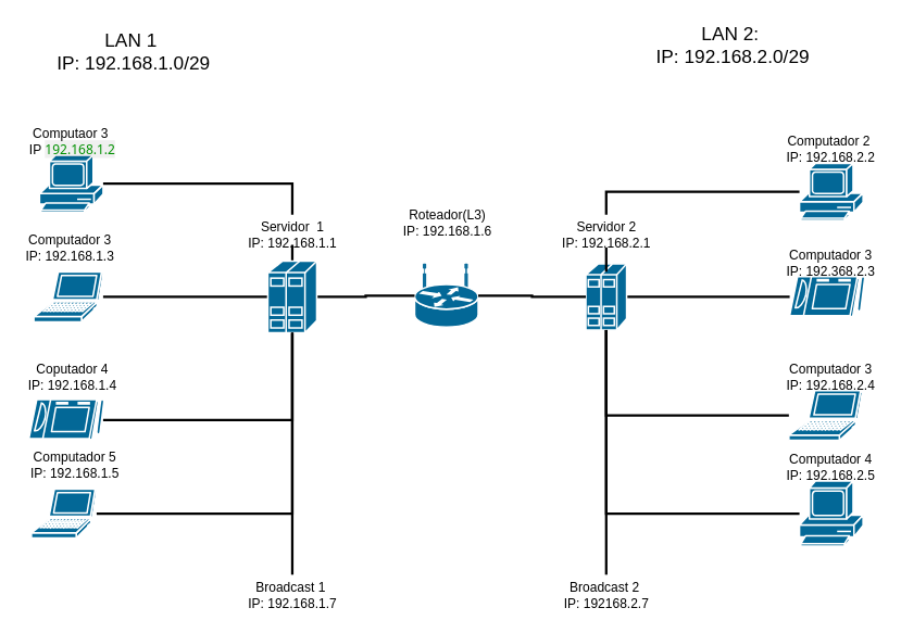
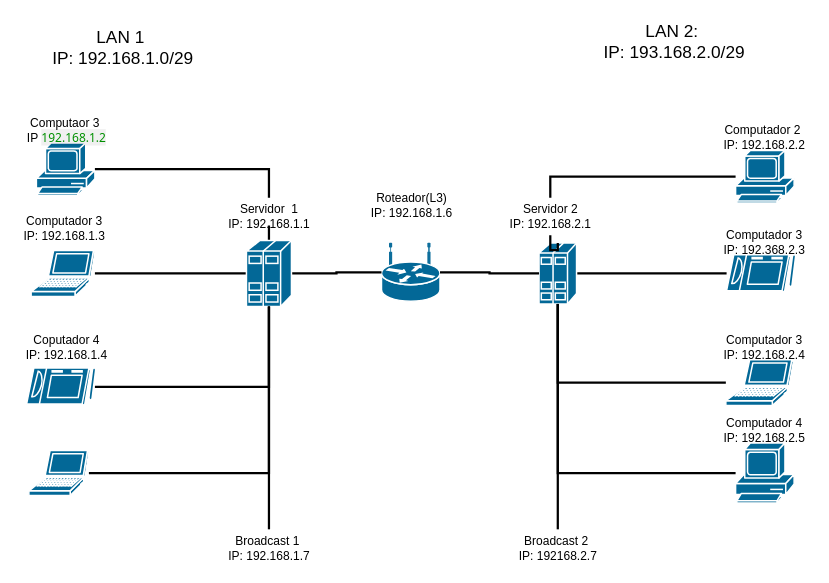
  <mxCell id="0" />
  <mxCell id="1" parent="0" />
  <mxCell id="2" value="" style="shape=mxgraph.cisco.computers_and_peripherals.laptop;sketch=0;html=1;pointerEvents=1;dashed=0;fillColor=#036897;strokeColor=#ffffff;strokeWidth=2;verticalLabelPosition=bottom;verticalAlign=top;align=center;outlineConnect=0;" parent="1" vertex="1"><mxGeometry x="38" y="600" width="80" height="60" as="geometry" /></mxCell>
  <mxCell id="3" style="edgeStyle=orthogonalEdgeStyle;rounded=0;orthogonalLoop=1;jettySize=auto;html=1;strokeWidth=3;endArrow=none;endFill=0;" edge="1" parent="1" source="4" target="15"><mxGeometry relative="1" as="geometry" /></mxCell>
  <mxCell id="4" value="" style="shape=mxgraph.cisco.computers_and_peripherals.laptop;sketch=0;html=1;pointerEvents=1;dashed=0;fillColor=#036897;strokeColor=#ffffff;strokeWidth=2;verticalLabelPosition=bottom;verticalAlign=top;align=center;outlineConnect=0;" parent="1" vertex="1"><mxGeometry x="41" y="333.5" width="85" height="61" as="geometry" /></mxCell>
  <mxCell id="5" value="" style="shape=mxgraph.cisco.computers_and_peripherals.tablet;sketch=0;html=1;pointerEvents=1;dashed=0;fillColor=#036897;strokeColor=#ffffff;strokeWidth=2;verticalLabelPosition=bottom;verticalAlign=top;align=center;outlineConnect=0;" parent="1" vertex="1"><mxGeometry x="35" y="490" width="91" height="50" as="geometry" /></mxCell>
  <mxCell id="6" style="edgeStyle=orthogonalEdgeStyle;rounded=0;orthogonalLoop=1;jettySize=auto;html=1;strokeWidth=3;endArrow=none;endFill=0;" edge="1" parent="1" source="7" target="16"><mxGeometry relative="1" as="geometry" /></mxCell>
  <mxCell id="7" value="" style="shape=mxgraph.cisco.computers_and_peripherals.tablet;sketch=0;html=1;pointerEvents=1;dashed=0;fillColor=#036897;strokeColor=#ffffff;strokeWidth=2;verticalLabelPosition=bottom;verticalAlign=top;align=center;outlineConnect=0;" parent="1" vertex="1"><mxGeometry x="968" y="339" width="91" height="50" as="geometry" /></mxCell>
  <mxCell id="8" value="" style="shape=mxgraph.cisco.computers_and_peripherals.pc;sketch=0;html=1;pointerEvents=1;dashed=0;fillColor=#036897;strokeColor=#ffffff;strokeWidth=2;verticalLabelPosition=bottom;verticalAlign=top;align=center;outlineConnect=0;" parent="1" vertex="1"><mxGeometry x="980" y="200" width="78" height="70" as="geometry" /></mxCell>
  <mxCell id="9" value="" style="shape=mxgraph.cisco.computers_and_peripherals.pc;sketch=0;html=1;pointerEvents=1;dashed=0;fillColor=#036897;strokeColor=#ffffff;strokeWidth=2;verticalLabelPosition=bottom;verticalAlign=top;align=center;outlineConnect=0;" parent="1" vertex="1"><mxGeometry x="980" y="590" width="78" height="80" as="geometry" /></mxCell>
  <mxCell id="10" style="edgeStyle=orthogonalEdgeStyle;rounded=0;orthogonalLoop=1;jettySize=auto;html=1;strokeWidth=3;endArrow=none;endFill=0;" edge="1" parent="1" source="36" target="15"><mxGeometry relative="1" as="geometry" /></mxCell>
  <mxCell id="11" value="" style="shape=mxgraph.cisco.computers_and_peripherals.pc;sketch=0;html=1;pointerEvents=1;dashed=0;fillColor=#036897;strokeColor=#ffffff;strokeWidth=2;verticalLabelPosition=bottom;verticalAlign=top;align=center;outlineConnect=0;" parent="1" vertex="1"><mxGeometry x="48" y="190" width="78" height="70" as="geometry" /></mxCell>
  <mxCell id="12" value="" style="shape=mxgraph.cisco.computers_and_peripherals.laptop;sketch=0;html=1;pointerEvents=1;dashed=0;fillColor=#036897;strokeColor=#ffffff;strokeWidth=2;verticalLabelPosition=bottom;verticalAlign=top;align=center;outlineConnect=0;" parent="1" vertex="1"><mxGeometry x="967" y="479" width="90" height="61" as="geometry" /></mxCell>
  <mxCell id="13" value="" style="shape=mxgraph.cisco.routers.wireless_router;sketch=0;html=1;pointerEvents=1;dashed=0;fillColor=#036897;strokeColor=#ffffff;strokeWidth=2;verticalLabelPosition=bottom;verticalAlign=top;align=center;outlineConnect=0;" vertex="1" parent="1"><mxGeometry x="508" y="324" width="78" height="77" as="geometry" /></mxCell>
  <mxCell id="14" style="edgeStyle=orthogonalEdgeStyle;rounded=0;orthogonalLoop=1;jettySize=auto;html=1;strokeWidth=3;endArrow=none;endFill=0;" edge="1" parent="1" source="15" target="13"><mxGeometry relative="1" as="geometry" /></mxCell>
  <mxCell id="15" value="" style="shape=mxgraph.cisco.servers.standard_host;sketch=0;html=1;pointerEvents=1;dashed=0;fillColor=#036897;strokeColor=#ffffff;strokeWidth=2;verticalLabelPosition=bottom;verticalAlign=top;align=center;outlineConnect=0;" vertex="1" parent="1"><mxGeometry x="328" y="320" width="60" height="88" as="geometry" /></mxCell>
  <mxCell id="16" value="" style="shape=mxgraph.cisco.servers.standard_host;sketch=0;html=1;pointerEvents=1;dashed=0;fillColor=#036897;strokeColor=#ffffff;strokeWidth=2;verticalLabelPosition=bottom;verticalAlign=top;align=center;outlineConnect=0;" vertex="1" parent="1"><mxGeometry x="718" y="323.5" width="50" height="81" as="geometry" /></mxCell>
  <mxCell id="17" style="edgeStyle=orthogonalEdgeStyle;rounded=0;orthogonalLoop=1;jettySize=auto;html=1;entryX=0.5;entryY=1;entryDx=0;entryDy=0;entryPerimeter=0;strokeWidth=3;endArrow=none;endFill=0;" edge="1" parent="1" source="5" target="15"><mxGeometry relative="1" as="geometry" /></mxCell>
  <mxCell id="18" style="edgeStyle=orthogonalEdgeStyle;rounded=0;orthogonalLoop=1;jettySize=auto;html=1;entryX=0.5;entryY=1;entryDx=0;entryDy=0;entryPerimeter=0;strokeWidth=3;endArrow=none;endFill=0;" edge="1" parent="1" source="2" target="15"><mxGeometry relative="1" as="geometry" /></mxCell>
  <mxCell id="19" style="edgeStyle=orthogonalEdgeStyle;rounded=0;orthogonalLoop=1;jettySize=auto;html=1;entryX=0.5;entryY=0;entryDx=0;entryDy=0;entryPerimeter=0;strokeWidth=3;endArrow=none;endFill=0;" edge="1" parent="1" source="38" target="16"><mxGeometry relative="1" as="geometry" /></mxCell>
  <mxCell id="20" style="edgeStyle=orthogonalEdgeStyle;rounded=0;orthogonalLoop=1;jettySize=auto;html=1;entryX=0.5;entryY=1;entryDx=0;entryDy=0;entryPerimeter=0;strokeWidth=3;endArrow=none;endFill=0;" edge="1" parent="1" source="12" target="16"><mxGeometry relative="1" as="geometry" /></mxCell>
  <mxCell id="21" style="edgeStyle=orthogonalEdgeStyle;rounded=0;orthogonalLoop=1;jettySize=auto;html=1;entryX=0.5;entryY=1;entryDx=0;entryDy=0;entryPerimeter=0;strokeWidth=3;endArrow=none;endFill=0;" edge="1" parent="1" source="9" target="16"><mxGeometry relative="1" as="geometry" /></mxCell>
  <mxCell id="22" style="edgeStyle=orthogonalEdgeStyle;rounded=0;orthogonalLoop=1;jettySize=auto;html=1;entryX=1;entryY=0.5;entryDx=0;entryDy=0;entryPerimeter=0;strokeWidth=3;endArrow=none;endFill=0;" edge="1" parent="1" source="16" target="13"><mxGeometry relative="1" as="geometry" /></mxCell>
  <mxCell id="23" value="Computaor 3&amp;nbsp;&lt;div style=&quot;text-align: left; font-size: 16px;&quot;&gt;IP &lt;font style=&quot;font-size: 16px;&quot; face=&quot;gg sans, Noto Sans, Helvetica Neue, Helvetica, Arial, sans-serif, Apple Symbols&quot; color=&quot;oklab(0.899 -0.002 -0.005)&quot;&gt;&lt;span style=&quot;font-size: 16px; white-space: break-spaces; background-color: oklab(0.085 0.0 0.0 / 0.06);&quot;&gt;192.168.1.2&lt;/span&gt;&lt;/font&gt;&lt;/div&gt;" style="text;html=1;align=center;verticalAlign=middle;resizable=0;points=[];autosize=1;strokeColor=none;fillColor=none;fontSize=16;" vertex="1" parent="1"><mxGeometry x="23" y="148" width="130" height="50" as="geometry" /></mxCell>
  <mxCell id="24" value="Computador 3&lt;div style=&quot;font-size: 16px;&quot;&gt;IP: 192.168.1.3&lt;/div&gt;" style="text;html=1;align=center;verticalAlign=middle;resizable=0;points=[];autosize=1;strokeColor=none;fillColor=none;fontSize=16;" vertex="1" parent="1"><mxGeometry x="20" y="279" width="130" height="50" as="geometry" /></mxCell>
  <mxCell id="25" value="Coputador 4&lt;div style=&quot;font-size: 16px;&quot;&gt;IP: 192.168.1.4&lt;/div&gt;" style="text;html=1;align=center;verticalAlign=middle;resizable=0;points=[];autosize=1;strokeColor=none;fillColor=none;fontSize=16;" vertex="1" parent="1"><mxGeometry x="23" y="438" width="130" height="50" as="geometry" /></mxCell>
- <mxCell id="26" value="Computador 5&lt;div style=&quot;font-size: 16px;&quot;&gt;IP: 192.168.1.5&lt;/div&gt;" style="text;html=1;align=center;verticalAlign=middle;resizable=0;points=[];autosize=1;strokeColor=none;fillColor=none;strokeWidth=1;perimeterSpacing=0;fontSize=16;" vertex="1" parent="1"><mxGeometry x="26" y="545" width="130" height="50" as="geometry" /></mxCell>
  <mxCell id="27" value="Computador 2&amp;nbsp;&lt;div style=&quot;font-size: 16px;&quot;&gt;IP: 192.168.2.2&lt;/div&gt;" style="text;html=1;align=center;verticalAlign=middle;resizable=0;points=[];autosize=1;strokeColor=none;fillColor=none;fontSize=16;" vertex="1" parent="1"><mxGeometry x="953" y="158" width="130" height="50" as="geometry" /></mxCell>
  <mxCell id="28" value="Computador 3&lt;div style=&quot;font-size: 16px;&quot;&gt;IP: 192.368.2.3&lt;/div&gt;" style="text;html=1;align=center;verticalAlign=middle;resizable=0;points=[];autosize=1;strokeColor=none;fillColor=none;fontSize=16;" vertex="1" parent="1"><mxGeometry x="953" y="298" width="130" height="50" as="geometry" /></mxCell>
  <mxCell id="29" value="Computador 3&lt;div style=&quot;font-size: 16px;&quot;&gt;IP: 192.168.2.4&lt;/div&gt;" style="text;html=1;align=center;verticalAlign=middle;resizable=0;points=[];autosize=1;strokeColor=none;fillColor=none;fontSize=16;" vertex="1" parent="1"><mxGeometry x="953" y="438" width="130" height="50" as="geometry" /></mxCell>
  <mxCell id="30" value="Computador 4&lt;div style=&quot;font-size: 16px;&quot;&gt;IP: 192.168.2.5&lt;/div&gt;" style="text;html=1;align=center;verticalAlign=middle;resizable=0;points=[];autosize=1;strokeColor=none;fillColor=none;fontSize=16;" vertex="1" parent="1"><mxGeometry x="953" y="548" width="130" height="50" as="geometry" /></mxCell>
  <mxCell id="31" value="Broadcast 2&amp;nbsp;&lt;div style=&quot;font-size: 16px;&quot;&gt;IP: 192168.2.7&lt;/div&gt;" style="text;html=1;align=center;verticalAlign=middle;resizable=0;points=[];autosize=1;strokeColor=none;fillColor=none;strokeWidth=1;fontSize=16;" vertex="1" parent="1"><mxGeometry x="678" y="705" width="130" height="50" as="geometry" /></mxCell>
  <mxCell id="32" value="Broadcast 1&amp;nbsp;&lt;div style=&quot;font-size: 16px;&quot;&gt;IP: 192.168.1.7&lt;/div&gt;" style="text;html=1;align=center;verticalAlign=middle;resizable=0;points=[];autosize=1;strokeColor=none;fillColor=none;fontSize=16;" vertex="1" parent="1"><mxGeometry x="293" y="705" width="130" height="50" as="geometry" /></mxCell>
  <mxCell id="33" style="edgeStyle=orthogonalEdgeStyle;rounded=0;orthogonalLoop=1;jettySize=auto;html=1;entryX=0.5;entryY=1;entryDx=0;entryDy=0;entryPerimeter=0;strokeWidth=3;endArrow=none;endFill=0;" edge="1" parent="1" source="31" target="16"><mxGeometry relative="1" as="geometry" /></mxCell>
  <mxCell id="34" style="edgeStyle=orthogonalEdgeStyle;rounded=0;orthogonalLoop=1;jettySize=auto;html=1;entryX=0.5;entryY=1;entryDx=0;entryDy=0;entryPerimeter=0;strokeWidth=3;endArrow=none;endFill=0;" edge="1" parent="1" source="32" target="15"><mxGeometry relative="1" as="geometry" /></mxCell>
  <mxCell id="35" value="" style="edgeStyle=orthogonalEdgeStyle;rounded=0;orthogonalLoop=1;jettySize=auto;html=1;strokeWidth=3;endArrow=none;endFill=0;" edge="1" parent="1" source="11" target="36"><mxGeometry relative="1" as="geometry"><mxPoint x="126" y="225" as="sourcePoint" /><mxPoint x="358" y="320" as="targetPoint" /></mxGeometry></mxCell>
  <mxCell id="36" value="Servidor&amp;nbsp; 1&lt;div style=&quot;font-size: 16px;&quot;&gt;IP: 192.168.1.1&lt;/div&gt;" style="text;html=1;align=center;verticalAlign=middle;resizable=0;points=[];autosize=1;strokeColor=none;fillColor=none;fontSize=16;" vertex="1" parent="1"><mxGeometry x="293" y="263" width="130" height="50" as="geometry" /></mxCell>
  <mxCell id="37" value="" style="edgeStyle=orthogonalEdgeStyle;rounded=0;orthogonalLoop=1;jettySize=auto;html=1;entryX=0.5;entryY=0;entryDx=0;entryDy=0;entryPerimeter=0;strokeWidth=3;endArrow=none;endFill=0;" edge="1" parent="1" source="8" target="38"><mxGeometry relative="1" as="geometry"><mxPoint x="980" y="235" as="sourcePoint" /><mxPoint x="743" y="324" as="targetPoint" /></mxGeometry></mxCell>
- <mxCell id="38" value="Servidor 2&lt;div style=&quot;font-size: 16px;&quot;&gt;IP: 192.168.2.1&lt;/div&gt;" style="text;html=1;align=center;verticalAlign=middle;resizable=0;points=[];autosize=1;strokeColor=none;fillColor=none;fontSize=16;" vertex="1" parent="1"><mxGeometry x="678" y="263" width="130" height="50" as="geometry" /></mxCell>
+ <mxCell id="38" value="Servidor 2&lt;div style=&quot;font-size: 16px;&quot;&gt;IP: 192.168.2.1&lt;/div&gt;" style="text;html=1;align=center;verticalAlign=middle;resizable=0;points=[];autosize=1;strokeColor=none;fillColor=none;fontSize=16;" vertex="1" parent="1"><mxGeometry x="668" y="263" width="130" height="50" as="geometry" /></mxCell>
  <mxCell id="39" value="Roteador(L3)&lt;div&gt;IP: 192.168.1.6&lt;/div&gt;" style="text;html=1;align=center;verticalAlign=middle;resizable=0;points=[];autosize=1;strokeColor=none;fillColor=none;fontSize=16;" vertex="1" parent="1"><mxGeometry x="483" y="248" width="130" height="50" as="geometry" /></mxCell>
- <mxCell id="40" value="LAN 2:&amp;nbsp;&lt;div style=&quot;font-size: 23px;&quot;&gt;IP: 192.168.2.0/29&lt;/div&gt;" style="text;html=1;align=center;verticalAlign=middle;resizable=0;points=[];autosize=1;strokeColor=none;fillColor=none;fontSize=23;" vertex="1" parent="1"><mxGeometry x="793" y="20" width="210" height="70" as="geometry" /></mxCell>
+ <mxCell id="40" value="LAN 2:&amp;nbsp;&lt;div style=&quot;font-size: 23px;&quot;&gt;IP: 193.168.2.0/29&lt;/div&gt;" style="text;html=1;align=center;verticalAlign=middle;resizable=0;points=[];autosize=1;strokeColor=none;fillColor=none;fontSize=23;" vertex="1" parent="1"><mxGeometry x="793" y="20" width="210" height="70" as="geometry" /></mxCell>
  <mxCell id="41" value="LAN 1&amp;nbsp;&lt;div style=&quot;font-size: 23px;&quot;&gt;IP: 192.168.1.0/29&lt;/div&gt;" style="text;html=1;align=center;verticalAlign=middle;resizable=0;points=[];autosize=1;strokeColor=none;fillColor=none;fontSize=23;" vertex="1" parent="1"><mxGeometry x="58" y="28" width="210" height="70" as="geometry" /></mxCell>
